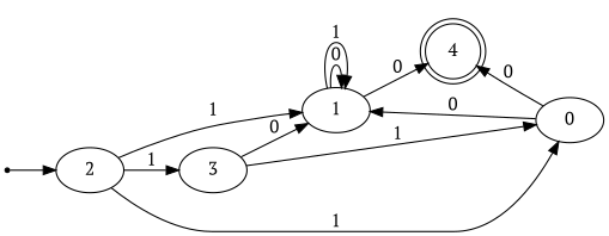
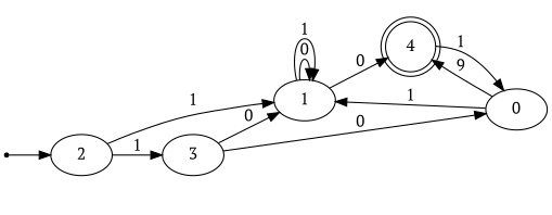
  digraph {
    fontname="PT Serif"
    rankdir=LR
    node [fontname="PT Serif"]
    edge [fontname="PT Serif"]
    inic [shape=point]
    2
    1
    3
    4 [shape=doublecircle]
    0
    inic -> 2
    2 -> 1 [label=1]
    2 -> 3 [label=1]
    1 -> 1 [label=0]
    1 -> 1 [label=1]
    1 -> 4 [label=0]
    3 -> 1 [label=0]
-   3 -> 0 [label=1]
-   2 -> 0 [label=1]
-   0 -> 1 [label=0]
-   0 -> 4 [label=0]
+   3 -> 0 [label=0]
+   4 -> 0 [label=1]
+   0 -> 1 [label=1]
+   0 -> 4 [label=9]
  }
